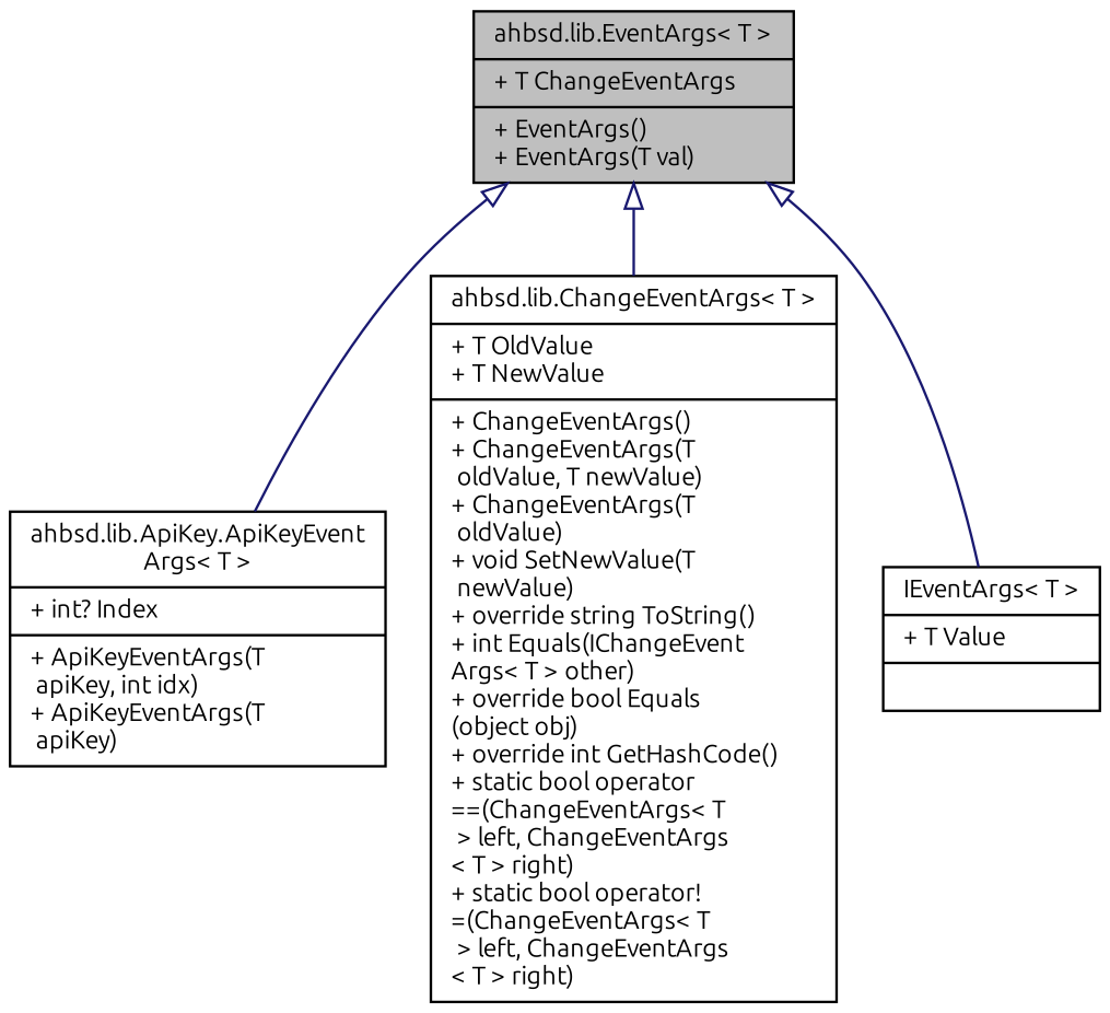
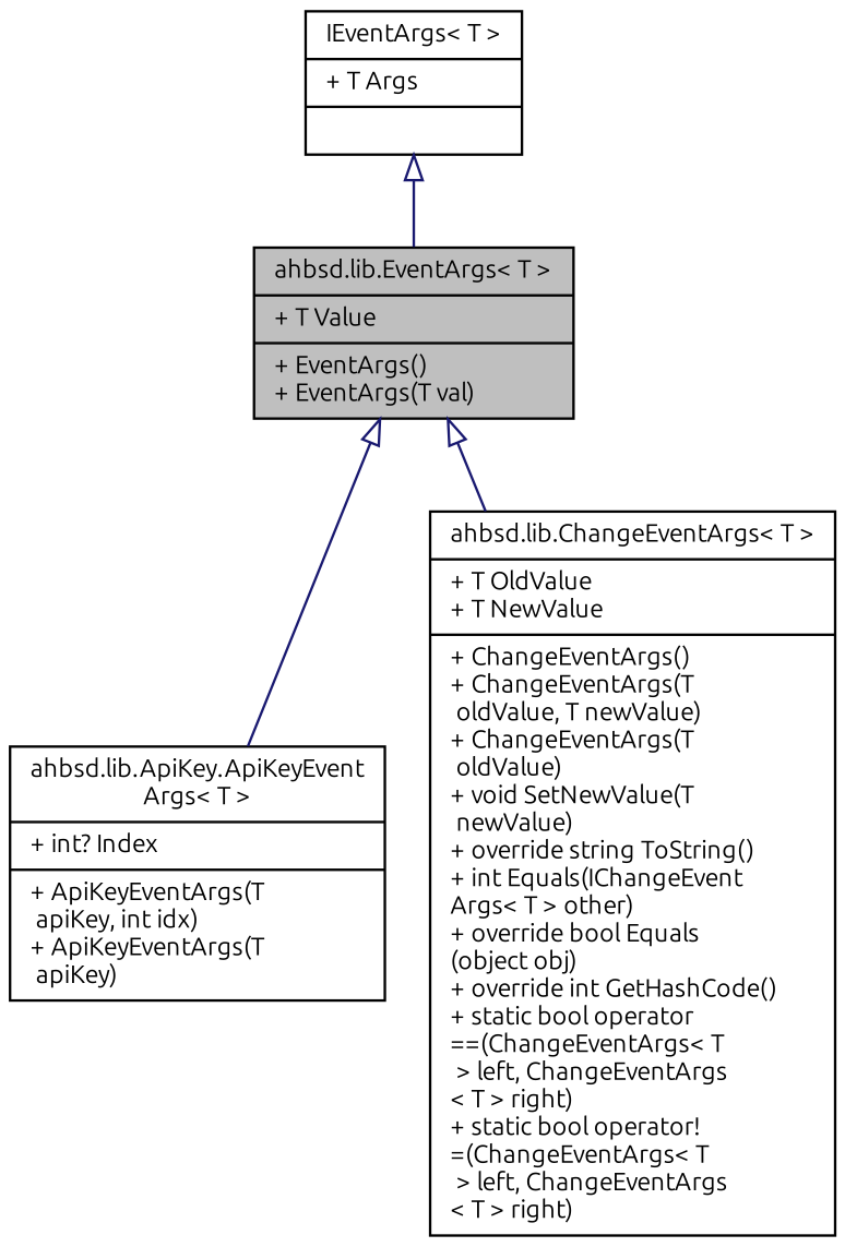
  digraph {
    fontname=Ubuntu
    node [color=black fontname=Ubuntu fontsize=10 shape=record]
    edge [arrowtail=onormal color=midnightblue dir=back fontname=Ubuntu fontsize=10 labelfontname=Helvetica labelfontsize=10 style=solid]
-   n1 [fillcolor=grey75 fontcolor=black height=0.2 label="{ahbsd.lib.EventArgs\< T \>\n|+ T ChangeEventArgs\l|+  EventArgs()\l+  EventArgs(T val)\l}" style=filled width=0.4]
+   n1 [fillcolor=grey75 fontcolor=black height=0.2 label="{ahbsd.lib.EventArgs\< T \>\n|+ T Value\l|+  EventArgs()\l+  EventArgs(T val)\l}" style=filled width=0.4]
    n2 [height=0.2 label="{ahbsd.lib.ApiKey.ApiKeyEvent\lArgs\< T \>\n|+ int? Index\l|+  ApiKeyEventArgs(T\l apiKey, int idx)\l+  ApiKeyEventArgs(T\l apiKey)\l}" width=0.4]
    n3 [height=0.2 label="{ahbsd.lib.ChangeEventArgs\< T \>\n|+ T OldValue\l+ T NewValue\l|+  ChangeEventArgs()\l+  ChangeEventArgs(T\l oldValue, T newValue)\l+  ChangeEventArgs(T\l oldValue)\l+ void SetNewValue(T\l newValue)\l+ override string ToString()\l+ int Equals(IChangeEvent\lArgs\< T \> other)\l+ override bool Equals\l(object obj)\l+ override int GetHashCode()\l+ static bool operator\l==(ChangeEventArgs\< T\l \> left, ChangeEventArgs\l\< T \> right)\l+ static bool operator!\l=(ChangeEventArgs\< T\l \> left, ChangeEventArgs\l\< T \> right)\l}" width=0.4]
-   n4 [height=0.2 label="{IEventArgs\< T \>\n|+ T Value\l|}" width=0.4]
+   n4 [height=0.2 label="{IEventArgs\< T \>\n|+ T Args\l|}" width=0.4]
    n1 -> n2
    n1 -> n3
-   n1 -> n4
+   n4 -> n1
  }
